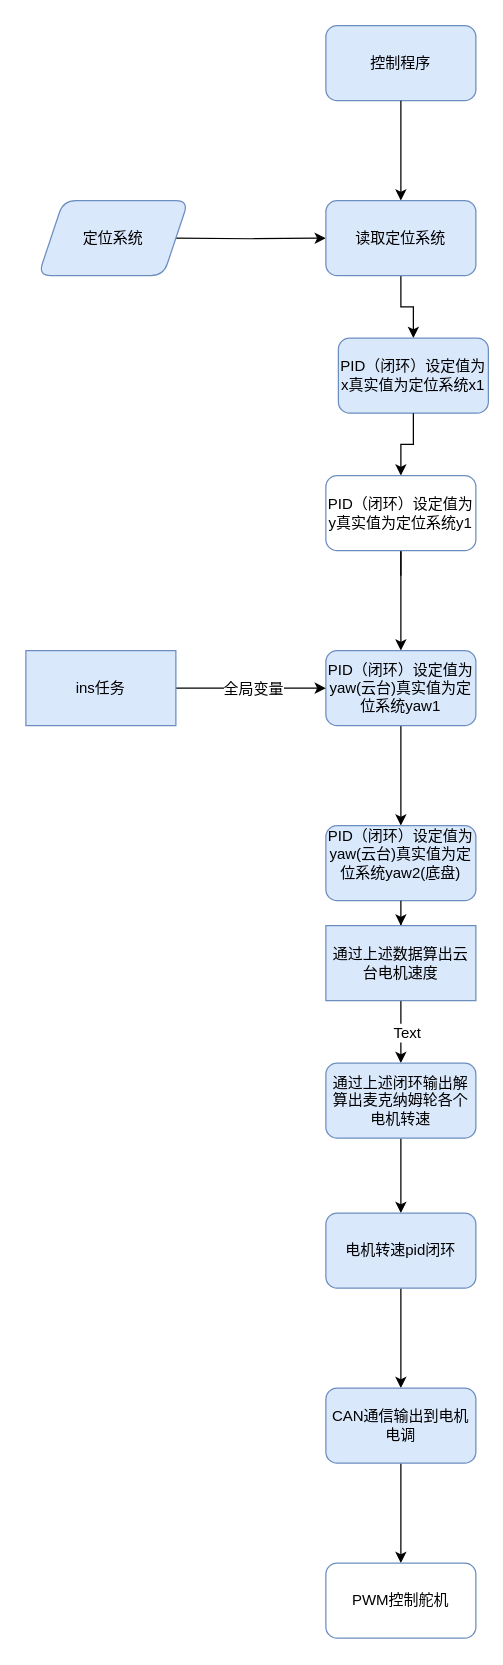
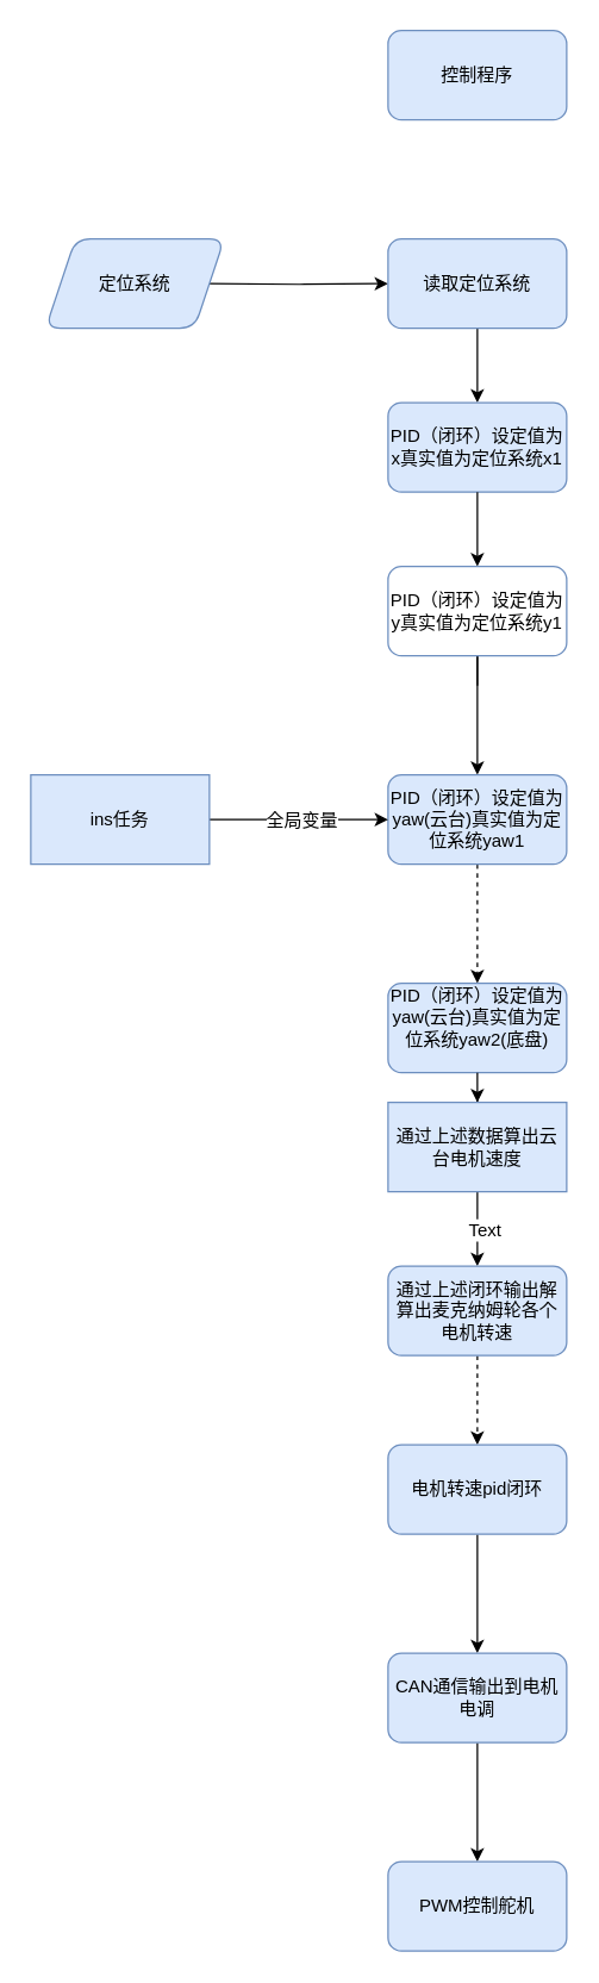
  <mxCell id="0" />
  <mxCell id="1" parent="0" />
  <mxCell id="2" value="" style="edgeStyle=orthogonalEdgeStyle;rounded=0;orthogonalLoop=1;jettySize=auto;html=1;fontFamily=Helvetica;fontSize=12;fontColor=default;" edge="1" parent="1" source="8" target="5"><mxGeometry relative="1" as="geometry" /></mxCell>
  <mxCell id="3" value="控制程序" style="rounded=1;whiteSpace=wrap;html=1;fillColor=#dae8fc;strokeColor=#6c8ebf;" vertex="1" parent="1"><mxGeometry x="260" y="20" width="120" height="60" as="geometry" /></mxCell>
  <mxCell id="4" value="" style="edgeStyle=orthogonalEdgeStyle;rounded=0;orthogonalLoop=1;jettySize=auto;html=1;fontFamily=Helvetica;fontSize=12;fontColor=default;" edge="1" parent="1" source="12"><mxGeometry relative="1" as="geometry"><mxPoint x="320" y="410" as="targetPoint" /></mxGeometry></mxCell>
- <mxCell id="5" value="PID（闭环）设定值为x真实值为定位系统x1" style="whiteSpace=wrap;html=1;fillColor=#dae8fc;strokeColor=#6c8ebf;rounded=1;" vertex="1" parent="1"><mxGeometry x="270" y="270" width="120" height="60" as="geometry" /></mxCell>
+ <mxCell id="5" value="PID（闭环）设定值为x真实值为定位系统x1" style="whiteSpace=wrap;html=1;fillColor=#dae8fc;strokeColor=#6c8ebf;rounded=1;" vertex="1" parent="1"><mxGeometry x="260" y="270" width="120" height="60" as="geometry" /></mxCell>
  <mxCell id="6" value="" style="edgeStyle=orthogonalEdgeStyle;rounded=0;orthogonalLoop=1;jettySize=auto;html=1;fontFamily=Helvetica;fontSize=12;fontColor=default;" edge="1" parent="1" target="8"><mxGeometry relative="1" as="geometry"><mxPoint x="140" y="190" as="sourcePoint" /></mxGeometry></mxCell>
- <mxCell id="7" value="" style="edgeStyle=orthogonalEdgeStyle;rounded=0;orthogonalLoop=1;jettySize=auto;html=1;fontFamily=Helvetica;fontSize=12;fontColor=default;" edge="1" parent="1" source="3" target="8"><mxGeometry relative="1" as="geometry"><mxPoint x="320" y="80" as="sourcePoint" /><mxPoint x="320" y="320" as="targetPoint" /></mxGeometry></mxCell>
  <mxCell id="8" value="读取定位系统" style="rounded=1;whiteSpace=wrap;html=1;strokeColor=#6c8ebf;align=center;verticalAlign=middle;fontFamily=Helvetica;fontSize=12;fontColor=default;fillColor=#dae8fc;" vertex="1" parent="1"><mxGeometry x="260" y="160" width="120" height="60" as="geometry" /></mxCell>
  <mxCell id="9" value="定位系统" style="shape=parallelogram;perimeter=parallelogramPerimeter;whiteSpace=wrap;html=1;fixedSize=1;rounded=1;strokeColor=#6c8ebf;align=center;verticalAlign=middle;fontFamily=Helvetica;fontSize=12;fontColor=default;fillColor=#dae8fc;" vertex="1" parent="1"><mxGeometry x="30" y="160" width="120" height="60" as="geometry" /></mxCell>
  <mxCell id="10" value="" style="edgeStyle=orthogonalEdgeStyle;rounded=0;orthogonalLoop=1;jettySize=auto;html=1;fontFamily=Helvetica;fontSize=12;fontColor=default;" edge="1" parent="1" source="5" target="12"><mxGeometry relative="1" as="geometry"><mxPoint x="320" y="330" as="sourcePoint" /><mxPoint x="320" y="410" as="targetPoint" /></mxGeometry></mxCell>
  <mxCell id="11" value="" style="edgeStyle=orthogonalEdgeStyle;rounded=0;orthogonalLoop=1;jettySize=auto;html=1;fontFamily=Helvetica;fontSize=12;fontColor=default;" edge="1" parent="1" source="12" target="14"><mxGeometry relative="1" as="geometry" /></mxCell>
  <mxCell id="12" value="PID（闭环）设定值为y真实值为定位系统y1" style="whiteSpace=wrap;html=1;fillColor=#ffffff;strokeColor=#6c8ebf;rounded=1;" vertex="1" parent="1"><mxGeometry x="260" y="380" width="120" height="60" as="geometry" /></mxCell>
- <mxCell id="13" value="" style="edgeStyle=orthogonalEdgeStyle;rounded=0;orthogonalLoop=1;jettySize=auto;html=1;fontFamily=Helvetica;fontSize=12;fontColor=default;" edge="1" parent="1" source="14" target="20"><mxGeometry relative="1" as="geometry" /></mxCell>
+ <mxCell id="13" value="" style="edgeStyle=orthogonalEdgeStyle;rounded=0;orthogonalLoop=1;jettySize=auto;html=1;fontFamily=Helvetica;fontSize=12;fontColor=default;dashed=1;" edge="1" parent="1" source="14" target="20"><mxGeometry relative="1" as="geometry" /></mxCell>
  <mxCell id="14" value="PID（闭环）设定值为yaw(云台)真实值为定位系统yaw1" style="whiteSpace=wrap;html=1;fillColor=#dae8fc;strokeColor=#6c8ebf;rounded=1;" vertex="1" parent="1"><mxGeometry x="260" y="520" width="120" height="60" as="geometry" /></mxCell>
  <mxCell id="15" style="edgeStyle=orthogonalEdgeStyle;rounded=0;orthogonalLoop=1;jettySize=auto;html=1;entryX=0;entryY=0.5;entryDx=0;entryDy=0;fontFamily=Helvetica;fontSize=12;fontColor=default;" edge="1" parent="1" source="17" target="14"><mxGeometry relative="1" as="geometry" /></mxCell>
  <mxCell id="16" value="全局变量" style="edgeLabel;html=1;align=center;verticalAlign=middle;resizable=0;points=[];rounded=1;strokeColor=#6c8ebf;fontFamily=Helvetica;fontSize=12;fontColor=default;fillColor=#dae8fc;" vertex="1" connectable="0" parent="15"><mxGeometry x="0.017" relative="1" as="geometry"><mxPoint as="offset" /></mxGeometry></mxCell>
  <mxCell id="17" value="ins任务" style="rounded=0;whiteSpace=wrap;html=1;strokeColor=#6c8ebf;align=center;verticalAlign=middle;fontFamily=Helvetica;fontSize=12;fontColor=default;fillColor=#dae8fc;" vertex="1" parent="1"><mxGeometry x="20" y="520" width="120" height="60" as="geometry" /></mxCell>
  <mxCell id="18" value="" style="edgeStyle=orthogonalEdgeStyle;rounded=0;orthogonalLoop=1;jettySize=auto;html=1;fontFamily=Helvetica;fontSize=12;fontColor=default;" edge="1" parent="1" source="25" target="26"><mxGeometry relative="1" as="geometry" /></mxCell>
  <mxCell id="19" value="Text" style="edgeLabel;html=1;align=center;verticalAlign=middle;resizable=0;points=[];rounded=1;strokeColor=#6c8ebf;fontFamily=Helvetica;fontSize=12;fontColor=default;fillColor=#dae8fc;" vertex="1" connectable="0" parent="18"><mxGeometry y="4" relative="1" as="geometry"><mxPoint as="offset" /></mxGeometry></mxCell>
  <mxCell id="20" value="&lt;div&gt;PID（闭环）设定值为yaw(云台)真实值为定位系统yaw2(底盘)&lt;div&gt;&lt;br&gt;&lt;/div&gt;&lt;/div&gt;" style="whiteSpace=wrap;html=1;fillColor=#dae8fc;strokeColor=#6c8ebf;rounded=1;" vertex="1" parent="1"><mxGeometry x="260" y="660" width="120" height="60" as="geometry" /></mxCell>
- <mxCell id="21" value="" style="edgeStyle=orthogonalEdgeStyle;rounded=0;orthogonalLoop=1;jettySize=auto;html=1;fontFamily=Helvetica;fontSize=12;fontColor=default;" edge="1" parent="1" source="26" target="23"><mxGeometry relative="1" as="geometry" /></mxCell>
+ <mxCell id="21" value="" style="edgeStyle=orthogonalEdgeStyle;rounded=0;orthogonalLoop=1;jettySize=auto;html=1;fontFamily=Helvetica;fontSize=12;fontColor=default;dashed=1;" edge="1" parent="1" source="26" target="23"><mxGeometry relative="1" as="geometry" /></mxCell>
  <mxCell id="22" value="" style="edgeStyle=orthogonalEdgeStyle;rounded=0;orthogonalLoop=1;jettySize=auto;html=1;fontFamily=Helvetica;fontSize=12;fontColor=default;" edge="1" parent="1" source="23" target="28"><mxGeometry relative="1" as="geometry" /></mxCell>
  <mxCell id="23" value="电机转速pid闭环" style="whiteSpace=wrap;html=1;fillColor=#dae8fc;strokeColor=#6c8ebf;rounded=1;" vertex="1" parent="1"><mxGeometry x="260" y="970" width="120" height="60" as="geometry" /></mxCell>
  <mxCell id="24" value="" style="edgeStyle=orthogonalEdgeStyle;rounded=0;orthogonalLoop=1;jettySize=auto;html=1;fontFamily=Helvetica;fontSize=12;fontColor=default;" edge="1" parent="1" source="20" target="25"><mxGeometry relative="1" as="geometry"><mxPoint x="320" y="720" as="sourcePoint" /><mxPoint x="320" y="800" as="targetPoint" /></mxGeometry></mxCell>
  <mxCell id="25" value="通过上述数据算出云台电机速度" style="whiteSpace=wrap;html=1;fillColor=#dae8fc;strokeColor=#6c8ebf;rounded=0;" vertex="1" parent="1"><mxGeometry x="260" y="740" width="120" height="60" as="geometry" /></mxCell>
  <mxCell id="26" value="通过上述闭环输出解算出麦克纳姆轮各个电机转速" style="whiteSpace=wrap;html=1;fillColor=#dae8fc;strokeColor=#6c8ebf;rounded=1;" vertex="1" parent="1"><mxGeometry x="260" y="850" width="120" height="60" as="geometry" /></mxCell>
  <mxCell id="27" value="" style="edgeStyle=orthogonalEdgeStyle;rounded=0;orthogonalLoop=1;jettySize=auto;html=1;fontFamily=Helvetica;fontSize=12;fontColor=default;" edge="1" parent="1" source="28" target="29"><mxGeometry relative="1" as="geometry" /></mxCell>
  <mxCell id="28" value="CAN通信输出到电机电调" style="whiteSpace=wrap;html=1;fillColor=#dae8fc;strokeColor=#6c8ebf;rounded=1;" vertex="1" parent="1"><mxGeometry x="260" y="1110" width="120" height="60" as="geometry" /></mxCell>
- <mxCell id="29" value="PWM控制舵机" style="whiteSpace=wrap;html=1;fillColor=#ffffff;strokeColor=#6c8ebf;rounded=1;" vertex="1" parent="1"><mxGeometry x="260" y="1250" width="120" height="60" as="geometry" /></mxCell>
+ <mxCell id="29" value="PWM控制舵机" style="whiteSpace=wrap;html=1;fillColor=#dae8fc;strokeColor=#6c8ebf;rounded=1;" vertex="1" parent="1"><mxGeometry x="260" y="1250" width="120" height="60" as="geometry" /></mxCell>
